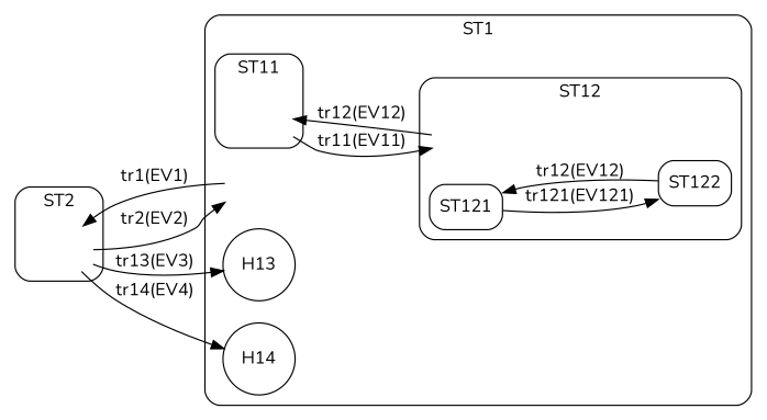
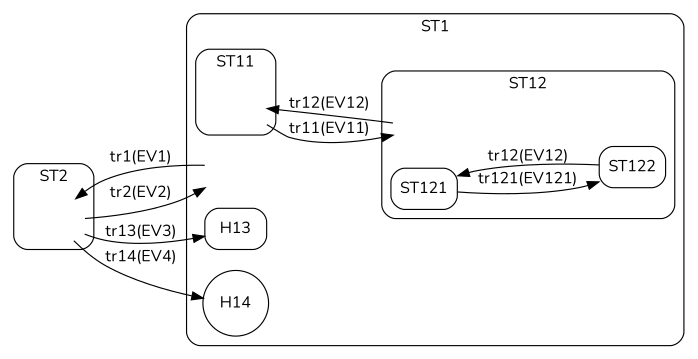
  digraph {
    compound=true
    fontname=Nunito
    rankdir=LR
    style=rounded
    node [fontname=Nunito shape=box style=invis]
    edge [fontname=Nunito]
    ST11
    ST12
    ST121 [style=rounded]
    ST122 [style=rounded]
    ST1
-   H13 [shape=circle style=rounded]
+   H13 [style=rounded]
    H14 [shape=circle style=rounded]
    ST2
    subgraph cluster_1 {
      label=ST1
      ST1
      H13
      H14
      subgraph cluster_2 {
        label=ST11
        ST11
      }
      subgraph cluster_3 {
        label=ST12
        ST12
        ST121
        ST122
      }
    }
    subgraph cluster_4 {
      label=ST2
      ST2
    }
    ST11 -> ST12 [label="tr11(EV11)"]
    ST12 -> ST11 [label="tr12(EV12)"]
    ST121 -> ST122 [label="tr121(EV121)"]
    ST122 -> ST121 [label="tr12(EV12)"]
    ST1 -> ST2 [label="tr1(EV1)"]
    ST2 -> ST1 [label="tr2(EV2)"]
    ST2 -> H13 [label="tr13(EV3)"]
    ST2 -> H14 [label="tr14(EV4)"]
  }
